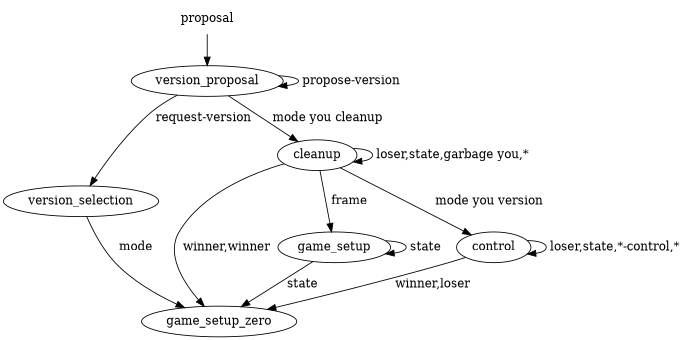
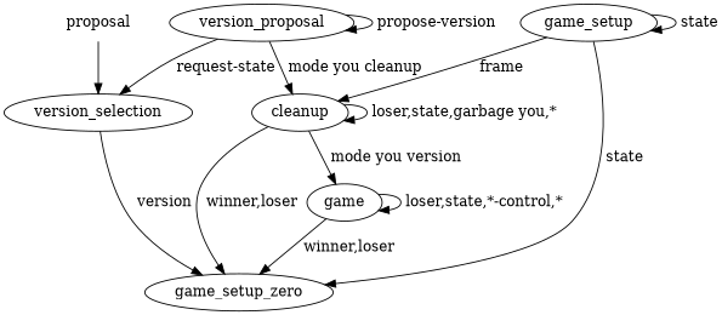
  digraph {
    n1 [label=proposal shape=plaintext]
    version_proposal
    version_selection
    cleanup
    game_setup_zero
    game_setup
-   control
-   n1 -> version_proposal
+   control [label=game]
+   n1 -> version_selection
    version_proposal -> version_proposal [label=" propose-version"]
-   version_proposal -> version_selection [label=" request-version"]
+   version_proposal -> version_selection [label=" request-state"]
    version_proposal -> cleanup [label=" mode you cleanup"]
-   version_selection -> game_setup_zero [label=" mode"]
+   version_selection -> game_setup_zero [label=" version"]
    cleanup -> cleanup [label=" loser,state,garbage you,*"]
-   cleanup -> game_setup_zero [label=" winner,winner"]
+   cleanup -> game_setup_zero [label=" winner,loser"]
    cleanup -> control [label=" mode you version"]
-   cleanup -> game_setup [label=" frame"]
+   game_setup -> cleanup [label=" frame"]
    game_setup -> game_setup_zero [label=" state"]
    game_setup -> game_setup [label=" state"]
    control -> game_setup_zero [label=" winner,loser"]
    control -> control [label=" loser,state,*-control,*"]
  }
